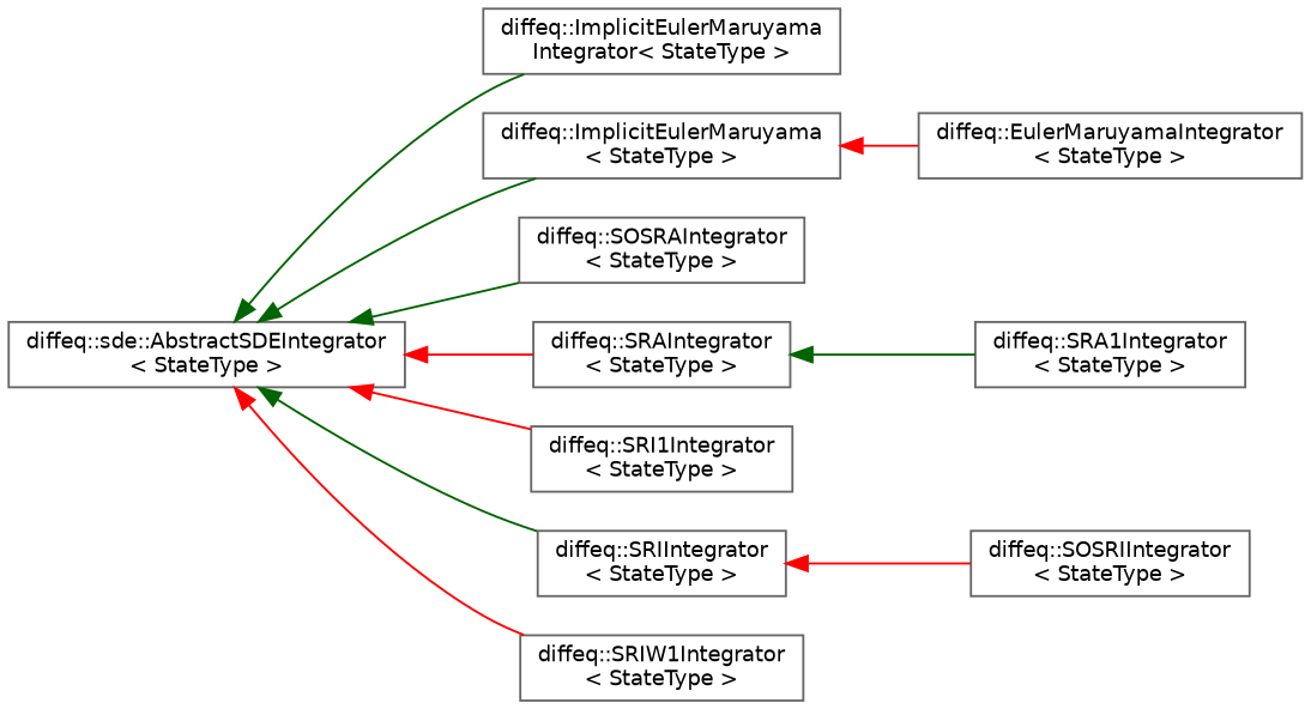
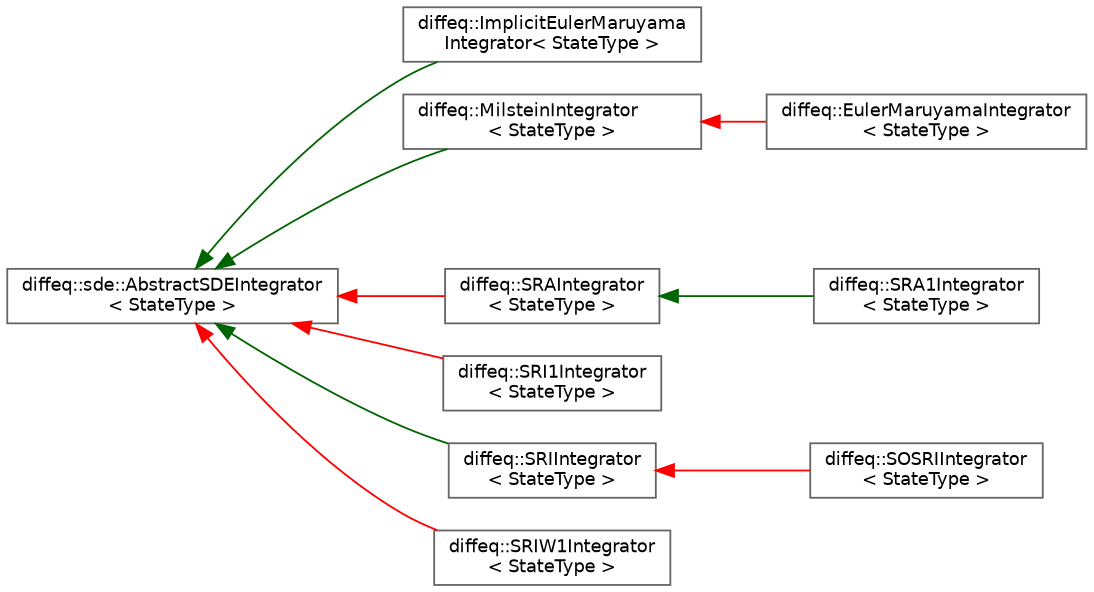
  digraph {
    rankdir=LR
    node [color=grey40 fillcolor=white fontname=Helvetica fontsize=10 shape=box style=filled]
    edge [color=darkgreen dir=back fontname=Helvetica fontsize=10 labelfontname=Helvetica labelfontsize=10 style=solid]
    n1 [height=0.2 label="diffeq::sde::AbstractSDEIntegrator\l\< StateType \>" width=0.4]
    n2 [height=0.2 label="diffeq::ImplicitEulerMaruyama\lIntegrator\< StateType \>" width=0.4]
-   n3 [height=0.2 label="diffeq::ImplicitEulerMaruyama\l\< StateType \>" width=0.4]
-   n4 [height=0.2 label="diffeq::SOSRAIntegrator\l\< StateType \>" width=0.4]
+   n3 [height=0.2 label="diffeq::MilsteinIntegrator\l\< StateType \>" width=0.4]
    n5 [height=0.2 label="diffeq::SRAIntegrator\l\< StateType \>" width=0.4]
    n6 [height=0.2 label="diffeq::SRI1Integrator\l\< StateType \>" width=0.4]
    n7 [height=0.2 label="diffeq::SRIIntegrator\l\< StateType \>" width=0.4]
    n8 [height=0.2 label="diffeq::SRIW1Integrator\l\< StateType \>" width=0.4]
    n9 [height=0.2 label="diffeq::EulerMaruyamaIntegrator\l\< StateType \>" width=0.4]
    n10 [height=0.2 label="diffeq::SRA1Integrator\l\< StateType \>" width=0.4]
    n11 [height=0.2 label="diffeq::SOSRIIntegrator\l\< StateType \>" width=0.4]
    n1 -> n2
    n1 -> n3
-   n1 -> n4
    n1 -> n5 [color=red]
    n1 -> n6 [color=red]
    n1 -> n7
    n1 -> n8 [color=red]
    n3 -> n9 [color=red]
    n5 -> n10
    n7 -> n11 [color=red]
  }
